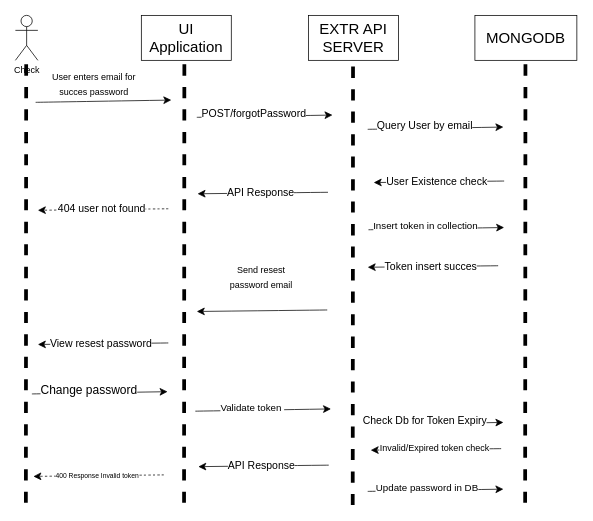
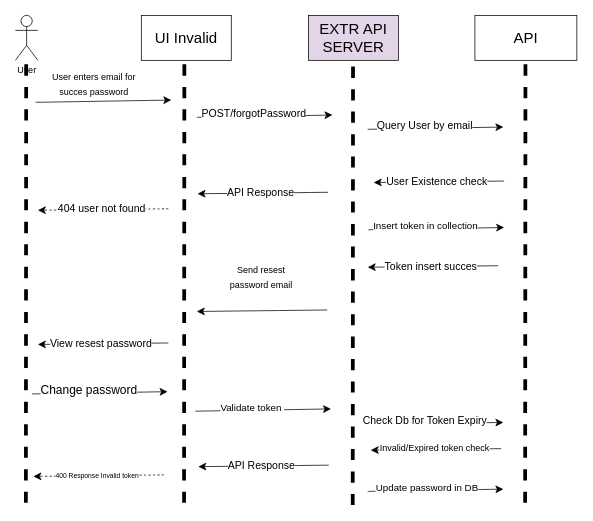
  <mxCell id="0" />
  <mxCell id="1" parent="0" />
- <mxCell id="2" value="Check" style="shape=umlActor;verticalLabelPosition=bottom;verticalAlign=top;html=1;outlineConnect=0;" parent="1" vertex="1"><mxGeometry x="20" y="20" width="30" height="60" as="geometry" /></mxCell>
- <mxCell id="3" value="&lt;span style=&quot;font-size: 20px;&quot;&gt;EXTR API SERVER&lt;/span&gt;" style="rounded=0;whiteSpace=wrap;html=1;" parent="1" vertex="1"><mxGeometry x="411" y="20" width="120" height="60" as="geometry" /></mxCell>
- <mxCell id="4" value="&lt;span style=&quot;font-size: 20px;&quot;&gt;MONGODB&lt;/span&gt;" style="rounded=0;whiteSpace=wrap;html=1;" parent="1" vertex="1"><mxGeometry x="633" y="20" width="136" height="60" as="geometry" /></mxCell>
+ <mxCell id="2" value="User" style="shape=umlActor;verticalLabelPosition=bottom;verticalAlign=top;html=1;outlineConnect=0;" parent="1" vertex="1"><mxGeometry x="20" y="20" width="30" height="60" as="geometry" /></mxCell>
+ <mxCell id="3" value="&lt;span style=&quot;font-size: 20px;&quot;&gt;EXTR API SERVER&lt;/span&gt;" style="rounded=0;whiteSpace=wrap;html=1;fillColor=#e1d5e7;" parent="1" vertex="1"><mxGeometry x="411" y="20" width="120" height="60" as="geometry" /></mxCell>
+ <mxCell id="4" value="&lt;span style=&quot;font-size: 20px;&quot;&gt;API&lt;/span&gt;" style="rounded=0;whiteSpace=wrap;html=1;" parent="1" vertex="1"><mxGeometry x="633" y="20" width="136" height="60" as="geometry" /></mxCell>
  <mxCell id="5" value="" style="endArrow=none;dashed=1;html=1;rounded=0;fontSize=12;startSize=8;endSize=8;curved=1;strokeWidth=5;" parent="1" edge="1"><mxGeometry width="50" height="50" relative="1" as="geometry"><mxPoint x="245" y="670" as="sourcePoint" /><mxPoint x="245.41" y="80" as="targetPoint" /></mxGeometry></mxCell>
  <mxCell id="6" value="" style="endArrow=none;dashed=1;html=1;rounded=0;fontSize=12;startSize=8;endSize=8;curved=1;strokeWidth=5;" parent="1" edge="1"><mxGeometry width="50" height="50" relative="1" as="geometry"><mxPoint x="470" y="673" as="sourcePoint" /><mxPoint x="470.41" y="83" as="targetPoint" /></mxGeometry></mxCell>
  <mxCell id="7" value="" style="endArrow=none;dashed=1;html=1;rounded=0;fontSize=12;startSize=8;endSize=8;curved=1;strokeWidth=5;" parent="1" edge="1"><mxGeometry width="50" height="50" relative="1" as="geometry"><mxPoint x="700" y="670" as="sourcePoint" /><mxPoint x="700.41" y="80" as="targetPoint" /></mxGeometry></mxCell>
  <mxCell id="8" value="" style="endArrow=classic;html=1;rounded=0;fontSize=12;startSize=8;endSize=8;curved=1;" parent="1" edge="1"><mxGeometry width="50" height="50" relative="1" as="geometry"><mxPoint x="262" y="156" as="sourcePoint" /><mxPoint x="443" y="153" as="targetPoint" /></mxGeometry></mxCell>
  <mxCell id="9" value="&lt;font style=&quot;font-size: 14px;&quot;&gt;POST/forgotPassword&lt;/font&gt;" style="edgeLabel;html=1;align=center;verticalAlign=middle;resizable=0;points=[];fontSize=12;" parent="8" vertex="1" connectable="0"><mxGeometry x="-0.158" y="4" relative="1" as="geometry"><mxPoint as="offset" /></mxGeometry></mxCell>
  <mxCell id="10" value="" style="endArrow=classic;html=1;rounded=0;fontSize=12;startSize=8;endSize=8;curved=1;" parent="1" edge="1"><mxGeometry width="50" height="50" relative="1" as="geometry"><mxPoint x="490" y="172" as="sourcePoint" /><mxPoint x="671" y="169" as="targetPoint" /></mxGeometry></mxCell>
  <mxCell id="11" value="&lt;font style=&quot;font-size: 14px;&quot;&gt;Query User by email&lt;/font&gt;" style="edgeLabel;html=1;align=center;verticalAlign=middle;resizable=0;points=[];fontSize=12;" parent="10" vertex="1" connectable="0"><mxGeometry x="-0.158" y="4" relative="1" as="geometry"><mxPoint as="offset" /></mxGeometry></mxCell>
  <mxCell id="12" value="" style="endArrow=classic;html=1;rounded=0;fontSize=12;startSize=8;endSize=8;curved=1;" parent="1" edge="1"><mxGeometry width="50" height="50" relative="1" as="geometry"><mxPoint x="664" y="354" as="sourcePoint" /><mxPoint x="490" y="356" as="targetPoint" /></mxGeometry></mxCell>
  <mxCell id="13" value="&lt;font style=&quot;font-size: 14px;&quot;&gt;Token insert succes&lt;/font&gt;" style="edgeLabel;html=1;align=center;verticalAlign=middle;resizable=0;points=[];fontSize=12;" parent="12" vertex="1" connectable="0"><mxGeometry x="0.048" y="-1" relative="1" as="geometry"><mxPoint x="1" as="offset" /></mxGeometry></mxCell>
- <mxCell id="14" value="&lt;span style=&quot;font-size: 20px;&quot;&gt;UI Application&lt;/span&gt;" style="rounded=0;whiteSpace=wrap;html=1;" parent="1" vertex="1"><mxGeometry x="188" y="20" width="120" height="60" as="geometry" /></mxCell>
+ <mxCell id="14" value="&lt;span style=&quot;font-size: 20px;&quot;&gt;UI Invalid&lt;/span&gt;" style="rounded=0;whiteSpace=wrap;html=1;" parent="1" vertex="1"><mxGeometry x="188" y="20" width="120" height="60" as="geometry" /></mxCell>
  <mxCell id="15" value="" style="endArrow=none;dashed=1;html=1;rounded=0;fontSize=12;startSize=8;endSize=8;curved=1;strokeWidth=5;" parent="1" edge="1"><mxGeometry width="50" height="50" relative="1" as="geometry"><mxPoint x="34" y="670" as="sourcePoint" /><mxPoint x="34.41" y="80" as="targetPoint" /></mxGeometry></mxCell>
  <mxCell id="16" value="" style="endArrow=classic;html=1;rounded=0;fontSize=12;startSize=8;endSize=8;curved=1;" parent="1" edge="1"><mxGeometry width="50" height="50" relative="1" as="geometry"><mxPoint x="47" y="136" as="sourcePoint" /><mxPoint x="228" y="133" as="targetPoint" /></mxGeometry></mxCell>
  <mxCell id="17" value="" style="endArrow=classic;html=1;rounded=0;fontSize=12;startSize=8;endSize=8;curved=1;" parent="1" edge="1"><mxGeometry width="50" height="50" relative="1" as="geometry"><mxPoint x="437" y="256" as="sourcePoint" /><mxPoint x="263" y="258" as="targetPoint" /></mxGeometry></mxCell>
  <mxCell id="18" value="&lt;font style=&quot;font-size: 14px;&quot;&gt;API Response&lt;/font&gt;" style="edgeLabel;html=1;align=center;verticalAlign=middle;resizable=0;points=[];fontSize=12;" parent="17" vertex="1" connectable="0"><mxGeometry x="0.048" y="-1" relative="1" as="geometry"><mxPoint x="1" as="offset" /></mxGeometry></mxCell>
  <mxCell id="19" value="" style="endArrow=classic;html=1;rounded=0;fontSize=12;startSize=8;endSize=8;curved=1;dashed=1;" parent="1" edge="1"><mxGeometry width="50" height="50" relative="1" as="geometry"><mxPoint x="224" y="278" as="sourcePoint" /><mxPoint x="50" y="280" as="targetPoint" /></mxGeometry></mxCell>
  <mxCell id="20" value="&lt;font style=&quot;font-size: 14px;&quot;&gt;404 user not found&lt;/font&gt;" style="edgeLabel;html=1;align=center;verticalAlign=middle;resizable=0;points=[];fontSize=12;" parent="19" vertex="1" connectable="0"><mxGeometry x="0.023" y="-2" relative="1" as="geometry"><mxPoint as="offset" /></mxGeometry></mxCell>
  <mxCell id="21" value="" style="endArrow=classic;html=1;rounded=0;fontSize=12;startSize=8;endSize=8;curved=1;" parent="1" edge="1"><mxGeometry width="50" height="50" relative="1" as="geometry"><mxPoint x="491" y="306" as="sourcePoint" /><mxPoint x="672" y="303" as="targetPoint" /></mxGeometry></mxCell>
  <mxCell id="22" value="&lt;font style=&quot;font-size: 13px;&quot;&gt;Insert token in collection&lt;/font&gt;" style="edgeLabel;html=1;align=center;verticalAlign=middle;resizable=0;points=[];fontSize=12;" parent="21" vertex="1" connectable="0"><mxGeometry x="-0.158" y="4" relative="1" as="geometry"><mxPoint as="offset" /></mxGeometry></mxCell>
  <mxCell id="23" value="" style="endArrow=classic;html=1;rounded=0;fontSize=12;startSize=8;endSize=8;curved=1;" parent="1" edge="1"><mxGeometry width="50" height="50" relative="1" as="geometry"><mxPoint x="224" y="457" as="sourcePoint" /><mxPoint x="50" y="459" as="targetPoint" /></mxGeometry></mxCell>
  <mxCell id="24" value="&lt;font style=&quot;font-size: 14px;&quot;&gt;View resest password&lt;/font&gt;" style="edgeLabel;html=1;align=center;verticalAlign=middle;resizable=0;points=[];fontSize=12;" parent="23" vertex="1" connectable="0"><mxGeometry x="0.048" y="-1" relative="1" as="geometry"><mxPoint x="1" as="offset" /></mxGeometry></mxCell>
  <mxCell id="25" value="" style="endArrow=classic;html=1;rounded=0;fontSize=12;startSize=8;endSize=8;curved=1;" parent="1" edge="1"><mxGeometry width="50" height="50" relative="1" as="geometry"><mxPoint x="42" y="525" as="sourcePoint" /><mxPoint x="223" y="522" as="targetPoint" /></mxGeometry></mxCell>
  <mxCell id="26" value="&lt;font style=&quot;font-size: 16px;&quot;&gt;Change password&lt;/font&gt;" style="edgeLabel;html=1;align=center;verticalAlign=middle;resizable=0;points=[];fontSize=12;" parent="25" vertex="1" connectable="0"><mxGeometry x="-0.158" y="4" relative="1" as="geometry"><mxPoint as="offset" /></mxGeometry></mxCell>
  <mxCell id="27" value="" style="endArrow=classic;html=1;rounded=0;fontSize=12;startSize=8;endSize=8;curved=1;" parent="1" edge="1"><mxGeometry width="50" height="50" relative="1" as="geometry"><mxPoint x="260" y="548" as="sourcePoint" /><mxPoint x="441" y="545" as="targetPoint" /></mxGeometry></mxCell>
  <mxCell id="28" value="&lt;font style=&quot;font-size: 13px;&quot;&gt;Validate token&amp;nbsp;&lt;/font&gt;" style="edgeLabel;html=1;align=center;verticalAlign=middle;resizable=0;points=[];fontSize=12;" parent="27" vertex="1" connectable="0"><mxGeometry x="-0.158" y="4" relative="1" as="geometry"><mxPoint as="offset" /></mxGeometry></mxCell>
  <mxCell id="29" value="" style="endArrow=classic;html=1;rounded=0;fontSize=12;startSize=8;endSize=8;curved=1;" parent="1" edge="1"><mxGeometry width="50" height="50" relative="1" as="geometry"><mxPoint x="490" y="566" as="sourcePoint" /><mxPoint x="671" y="563" as="targetPoint" /></mxGeometry></mxCell>
  <mxCell id="30" value="&lt;font style=&quot;font-size: 14px;&quot;&gt;Check Db for Token Expiry&lt;/font&gt;" style="edgeLabel;html=1;align=center;verticalAlign=middle;resizable=0;points=[];fontSize=12;" parent="29" vertex="1" connectable="0"><mxGeometry x="-0.158" y="4" relative="1" as="geometry"><mxPoint as="offset" /></mxGeometry></mxCell>
  <mxCell id="31" value="" style="endArrow=classic;html=1;rounded=0;fontSize=12;startSize=8;endSize=8;curved=1;" parent="1" edge="1"><mxGeometry width="50" height="50" relative="1" as="geometry"><mxPoint x="490" y="655" as="sourcePoint" /><mxPoint x="671" y="652" as="targetPoint" /></mxGeometry></mxCell>
  <mxCell id="32" value="&lt;font style=&quot;font-size: 13px;&quot;&gt;Update password in DB&lt;/font&gt;" style="edgeLabel;html=1;align=center;verticalAlign=middle;resizable=0;points=[];fontSize=12;" parent="31" vertex="1" connectable="0"><mxGeometry x="-0.158" y="4" relative="1" as="geometry"><mxPoint x="3" as="offset" /></mxGeometry></mxCell>
  <mxCell id="33" value="" style="endArrow=classic;html=1;rounded=0;fontSize=12;startSize=8;endSize=8;curved=1;" parent="1" edge="1"><mxGeometry width="50" height="50" relative="1" as="geometry"><mxPoint x="668" y="598" as="sourcePoint" /><mxPoint x="494" y="600" as="targetPoint" /></mxGeometry></mxCell>
  <mxCell id="34" value="Invalid/Expired token check" style="edgeLabel;html=1;align=center;verticalAlign=middle;resizable=0;points=[];fontSize=12;" parent="33" vertex="1" connectable="0"><mxGeometry x="0.023" y="-2" relative="1" as="geometry"><mxPoint as="offset" /></mxGeometry></mxCell>
  <mxCell id="35" value="" style="endArrow=classic;html=1;rounded=0;fontSize=12;startSize=8;endSize=8;curved=1;dashed=1;" parent="1" edge="1"><mxGeometry width="50" height="50" relative="1" as="geometry"><mxPoint x="218" y="633" as="sourcePoint" /><mxPoint x="44" y="635" as="targetPoint" /></mxGeometry></mxCell>
  <mxCell id="36" value="&lt;font style=&quot;font-size: 9px;&quot;&gt;400 Response Invalid token&lt;/font&gt;" style="edgeLabel;html=1;align=center;verticalAlign=middle;resizable=0;points=[];fontSize=12;" parent="35" vertex="1" connectable="0"><mxGeometry x="0.023" y="-2" relative="1" as="geometry"><mxPoint as="offset" /></mxGeometry></mxCell>
  <mxCell id="37" value="" style="endArrow=classic;html=1;rounded=0;fontSize=12;startSize=8;endSize=8;curved=1;" parent="1" edge="1"><mxGeometry width="50" height="50" relative="1" as="geometry"><mxPoint x="438" y="620" as="sourcePoint" /><mxPoint x="264" y="622" as="targetPoint" /></mxGeometry></mxCell>
  <mxCell id="38" value="&lt;font style=&quot;font-size: 14px;&quot;&gt;API Response&lt;/font&gt;" style="edgeLabel;html=1;align=center;verticalAlign=middle;resizable=0;points=[];fontSize=12;" parent="37" vertex="1" connectable="0"><mxGeometry x="0.048" y="-1" relative="1" as="geometry"><mxPoint x="1" as="offset" /></mxGeometry></mxCell>
  <mxCell id="39" value="&lt;font style=&quot;font-size: 12px;&quot;&gt;User enters email for succes password&lt;/font&gt;" style="text;html=1;align=center;verticalAlign=middle;whiteSpace=wrap;rounded=0;fontSize=16;" vertex="1" parent="1"><mxGeometry x="65" y="96" width="120" height="30" as="geometry" /></mxCell>
  <mxCell id="40" value="" style="endArrow=classic;html=1;rounded=0;fontSize=12;startSize=8;endSize=8;curved=1;" edge="1" parent="1"><mxGeometry width="50" height="50" relative="1" as="geometry"><mxPoint x="672" y="241" as="sourcePoint" /><mxPoint x="498" y="243" as="targetPoint" /></mxGeometry></mxCell>
  <mxCell id="41" value="&lt;font style=&quot;font-size: 14px;&quot;&gt;User Existence check&lt;/font&gt;" style="edgeLabel;html=1;align=center;verticalAlign=middle;resizable=0;points=[];fontSize=12;" vertex="1" connectable="0" parent="40"><mxGeometry x="0.048" y="-1" relative="1" as="geometry"><mxPoint x="1" as="offset" /></mxGeometry></mxCell>
  <mxCell id="42" value="" style="endArrow=classic;html=1;rounded=0;fontSize=12;startSize=8;endSize=8;curved=1;" edge="1" parent="1"><mxGeometry width="50" height="50" relative="1" as="geometry"><mxPoint x="436" y="413" as="sourcePoint" /><mxPoint x="262" y="415" as="targetPoint" /></mxGeometry></mxCell>
  <mxCell id="43" value="&lt;font style=&quot;font-size: 12px;&quot;&gt;Send resest password email&lt;/font&gt;" style="text;html=1;align=center;verticalAlign=middle;whiteSpace=wrap;rounded=0;fontSize=16;" vertex="1" parent="1"><mxGeometry x="288" y="353" width="120" height="30" as="geometry" /></mxCell>
